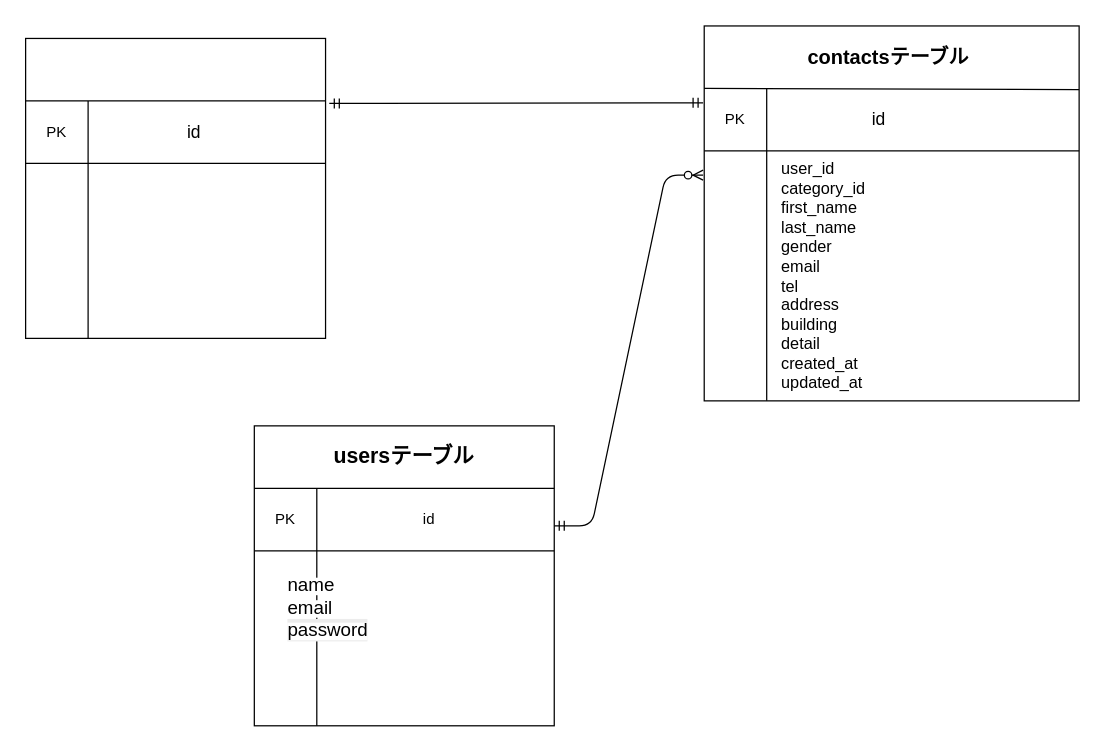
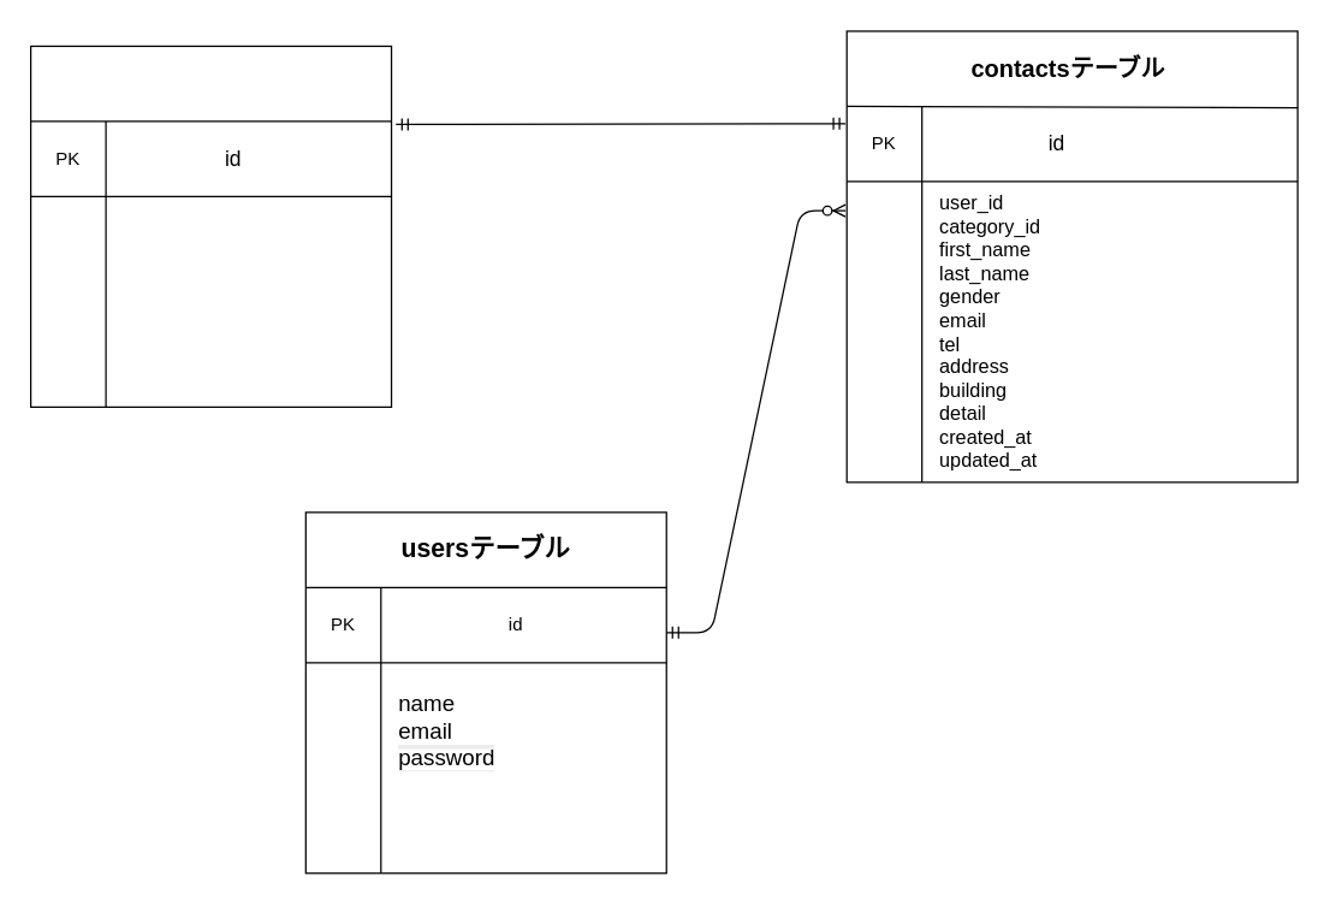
  <mxCell id="0" />
  <mxCell id="1" parent="0" />
  <mxCell id="2" value="" style="group;fontSize=14;" vertex="1" connectable="0" parent="1"><mxGeometry x="20" y="30" width="270" height="240" as="geometry" /></mxCell>
  <mxCell id="3" value="" style="whiteSpace=wrap;html=1;aspect=fixed;" vertex="1" parent="2"><mxGeometry width="240" height="240" as="geometry" /></mxCell>
  <mxCell id="4" value="" style="endArrow=none;html=1;rounded=0;" edge="1" parent="2"><mxGeometry relative="1" as="geometry"><mxPoint y="50" as="sourcePoint" /><mxPoint x="240" y="50" as="targetPoint" /></mxGeometry></mxCell>
  <mxCell id="5" value="" style="endArrow=none;html=1;rounded=0;" edge="1" parent="2"><mxGeometry relative="1" as="geometry"><mxPoint y="100" as="sourcePoint" /><mxPoint x="240" y="100" as="targetPoint" /></mxGeometry></mxCell>
  <mxCell id="6" value="" style="endArrow=none;html=1;rounded=0;" edge="1" parent="2"><mxGeometry relative="1" as="geometry"><mxPoint x="50" y="50" as="sourcePoint" /><mxPoint x="50" y="240" as="targetPoint" /></mxGeometry></mxCell>
  <mxCell id="7" value="PK" style="text;html=1;align=center;verticalAlign=middle;whiteSpace=wrap;rounded=0;" vertex="1" parent="2"><mxGeometry x="10" y="60" width="30" height="30" as="geometry" /></mxCell>
  <mxCell id="8" value="&lt;span style=&quot;color: rgb(0, 0, 0);&quot;&gt;&lt;font style=&quot;font-size: 14px;&quot;&gt;id&lt;/font&gt;&lt;/span&gt;" style="text;html=1;align=center;verticalAlign=middle;whiteSpace=wrap;rounded=0;" vertex="1" parent="2"><mxGeometry x="80" y="60" width="110" height="30" as="geometry" /></mxCell>
  <mxCell id="9" value="" style="group;fontSize=12;" vertex="1" connectable="0" parent="1"><mxGeometry x="203" y="340" width="240" height="240" as="geometry" /></mxCell>
  <mxCell id="10" value="" style="whiteSpace=wrap;html=1;aspect=fixed;" vertex="1" parent="9"><mxGeometry width="240" height="240" as="geometry" /></mxCell>
  <mxCell id="11" value="" style="endArrow=none;html=1;rounded=0;" edge="1" parent="9"><mxGeometry relative="1" as="geometry"><mxPoint y="50" as="sourcePoint" /><mxPoint x="240" y="50" as="targetPoint" /></mxGeometry></mxCell>
  <mxCell id="12" value="" style="endArrow=none;html=1;rounded=0;" edge="1" parent="9"><mxGeometry relative="1" as="geometry"><mxPoint y="100" as="sourcePoint" /><mxPoint x="240" y="100" as="targetPoint" /></mxGeometry></mxCell>
  <mxCell id="13" value="" style="endArrow=none;html=1;rounded=0;" edge="1" parent="9"><mxGeometry relative="1" as="geometry"><mxPoint x="50" y="50" as="sourcePoint" /><mxPoint x="50" y="240" as="targetPoint" /></mxGeometry></mxCell>
  <mxCell id="14" value="&lt;span style=&quot;color: rgb(0, 0, 0);&quot;&gt;usersテーブル&lt;/span&gt;" style="text;html=1;align=center;verticalAlign=middle;whiteSpace=wrap;rounded=0;fontStyle=1;fontSize=17;" vertex="1" parent="9"><mxGeometry x="50" y="10" width="140" height="30" as="geometry" /></mxCell>
  <mxCell id="15" value="PK" style="text;html=1;align=center;verticalAlign=middle;whiteSpace=wrap;rounded=0;" vertex="1" parent="9"><mxGeometry x="10" y="60" width="30" height="30" as="geometry" /></mxCell>
- <mxCell id="16" value="&lt;span style=&quot;color: rgb(0, 0, 0); background-color: light-dark(#ffffff, var(--ge-dark-color, #121212));&quot;&gt;&lt;font style=&quot;font-size: 15px;&quot;&gt;name&lt;/font&gt;&lt;/span&gt;&lt;div style=&quot;color: rgb(0, 0, 0);&quot;&gt;&lt;span style=&quot;background-color: light-dark(#ffffff, var(--ge-dark-color, #121212));&quot;&gt;&lt;font style=&quot;font-size: 15px;&quot;&gt;email&lt;/font&gt;&lt;/span&gt;&lt;/div&gt;&lt;div style=&quot;color: rgb(0, 0, 0); background-color: rgb(236, 236, 236);&quot;&gt;&lt;span style=&quot;background-color: light-dark(#ffffff, var(--ge-dark-color, #121212));&quot;&gt;&lt;font style=&quot;font-size: 15px;&quot;&gt;password&lt;/font&gt;&lt;/span&gt;&lt;/div&gt;" style="text;html=1;align=left;verticalAlign=middle;whiteSpace=wrap;rounded=0;" vertex="1" parent="9"><mxGeometry x="25" y="110" width="120" height="70" as="geometry" /></mxCell>
+ <mxCell id="16" value="&lt;span style=&quot;color: rgb(0, 0, 0); background-color: light-dark(#ffffff, var(--ge-dark-color, #121212));&quot;&gt;&lt;font style=&quot;font-size: 15px;&quot;&gt;name&lt;/font&gt;&lt;/span&gt;&lt;div style=&quot;color: rgb(0, 0, 0);&quot;&gt;&lt;span style=&quot;background-color: light-dark(#ffffff, var(--ge-dark-color, #121212));&quot;&gt;&lt;font style=&quot;font-size: 15px;&quot;&gt;email&lt;/font&gt;&lt;/span&gt;&lt;/div&gt;&lt;div style=&quot;color: rgb(0, 0, 0); background-color: rgb(236, 236, 236);&quot;&gt;&lt;span style=&quot;background-color: light-dark(#ffffff, var(--ge-dark-color, #121212));&quot;&gt;&lt;font style=&quot;font-size: 15px;&quot;&gt;password&lt;/font&gt;&lt;/span&gt;&lt;/div&gt;" style="text;html=1;align=left;verticalAlign=middle;whiteSpace=wrap;rounded=0;" vertex="1" parent="9"><mxGeometry x="60" y="110" width="120" height="70" as="geometry" /></mxCell>
  <mxCell id="17" value="id" style="text;html=1;align=center;verticalAlign=middle;whiteSpace=wrap;rounded=0;" vertex="1" parent="9"><mxGeometry x="110" y="60" width="60" height="30" as="geometry" /></mxCell>
  <mxCell id="18" value="" style="group;fontColor=none;noLabel=1;fontSize=14;" vertex="1" connectable="0" parent="1"><mxGeometry x="563" y="20" width="300" height="300" as="geometry" /></mxCell>
  <mxCell id="19" value="" style="whiteSpace=wrap;html=1;aspect=fixed;" vertex="1" parent="18"><mxGeometry width="300" height="300" as="geometry" /></mxCell>
  <mxCell id="20" value="" style="endArrow=none;html=1;rounded=0;" edge="1" parent="18"><mxGeometry relative="1" as="geometry"><mxPoint y="50" as="sourcePoint" /><mxPoint x="300" y="51" as="targetPoint" /></mxGeometry></mxCell>
  <mxCell id="21" value="" style="endArrow=none;html=1;rounded=0;" edge="1" parent="18"><mxGeometry relative="1" as="geometry"><mxPoint y="100" as="sourcePoint" /><mxPoint x="300" y="100" as="targetPoint" /></mxGeometry></mxCell>
  <mxCell id="22" value="" style="endArrow=none;html=1;rounded=0;" edge="1" parent="18"><mxGeometry relative="1" as="geometry"><mxPoint x="50" y="50" as="sourcePoint" /><mxPoint x="50" y="300" as="targetPoint" /></mxGeometry></mxCell>
  <mxCell id="23" value="&lt;span style=&quot;color: rgb(0, 0, 0);&quot;&gt;&lt;font style=&quot;font-size: 16px;&quot;&gt;contactsテーブル&lt;/font&gt;&lt;/span&gt;" style="text;html=1;align=center;verticalAlign=middle;whiteSpace=wrap;rounded=0;labelBackgroundColor=none;fontStyle=1;fontSize=15;" vertex="1" parent="18"><mxGeometry x="40" y="10" width="215" height="30" as="geometry" /></mxCell>
  <mxCell id="24" value="PK" style="text;html=1;align=center;verticalAlign=middle;whiteSpace=wrap;rounded=0;" vertex="1" parent="18"><mxGeometry x="10" y="60" width="30" height="30" as="geometry" /></mxCell>
  <mxCell id="25" value="&lt;span style=&quot;color: rgb(0, 0, 0);&quot;&gt;&lt;font&gt;id&lt;/font&gt;&lt;/span&gt;" style="text;html=1;align=center;verticalAlign=middle;whiteSpace=wrap;rounded=0;fontSize=14;" vertex="1" parent="18"><mxGeometry x="100" y="60" width="80" height="30" as="geometry" /></mxCell>
  <mxCell id="26" value="&lt;div&gt;&lt;span style=&quot;background-color: light-dark(#ffffff, var(--ge-dark-color, #121212)); color: rgb(0, 0, 0);&quot;&gt;&lt;font style=&quot;&quot;&gt;&lt;span style=&quot;font-size: 13px;&quot;&gt;user_id&lt;/span&gt;&lt;/font&gt;&lt;/span&gt;&lt;/div&gt;&lt;div&gt;&lt;span style=&quot;background-color: light-dark(#ffffff, var(--ge-dark-color, #121212)); color: rgb(0, 0, 0);&quot;&gt;&lt;font style=&quot;&quot;&gt;&lt;span style=&quot;font-size: 13px;&quot;&gt;category_id&lt;/span&gt;&lt;/font&gt;&lt;/span&gt;&lt;/div&gt;&lt;span style=&quot;color: rgb(0, 0, 0); background-color: light-dark(#ffffff, var(--ge-dark-color, #121212));&quot;&gt;&lt;font style=&quot;font-size: 13px;&quot;&gt;first_name&lt;/font&gt;&lt;/span&gt;&lt;div style=&quot;color: rgb(0, 0, 0);&quot;&gt;&lt;span style=&quot;background-color: light-dark(#ffffff, var(--ge-dark-color, #121212));&quot;&gt;&lt;font style=&quot;font-size: 13px;&quot;&gt;last_name&lt;/font&gt;&lt;/span&gt;&lt;/div&gt;&lt;div style=&quot;color: rgb(0, 0, 0);&quot;&gt;&lt;span style=&quot;background-color: light-dark(#ffffff, var(--ge-dark-color, #121212));&quot;&gt;&lt;font style=&quot;font-size: 13px;&quot;&gt;gender&lt;/font&gt;&lt;/span&gt;&lt;/div&gt;&lt;div style=&quot;color: rgb(0, 0, 0);&quot;&gt;&lt;span style=&quot;background-color: light-dark(#ffffff, var(--ge-dark-color, #121212));&quot;&gt;&lt;font style=&quot;font-size: 13px;&quot;&gt;email&lt;/font&gt;&lt;/span&gt;&lt;/div&gt;&lt;div style=&quot;color: rgb(0, 0, 0);&quot;&gt;&lt;span style=&quot;background-color: light-dark(#ffffff, var(--ge-dark-color, #121212));&quot;&gt;&lt;font style=&quot;font-size: 13px;&quot;&gt;tel&lt;/font&gt;&lt;/span&gt;&lt;/div&gt;&lt;div style=&quot;color: rgb(0, 0, 0);&quot;&gt;&lt;span style=&quot;background-color: light-dark(#ffffff, var(--ge-dark-color, #121212));&quot;&gt;&lt;font style=&quot;font-size: 13px;&quot;&gt;address&lt;/font&gt;&lt;/span&gt;&lt;/div&gt;&lt;div style=&quot;color: rgb(0, 0, 0);&quot;&gt;&lt;span style=&quot;background-color: light-dark(#ffffff, var(--ge-dark-color, #121212));&quot;&gt;&lt;font style=&quot;font-size: 13px;&quot;&gt;building&lt;/font&gt;&lt;/span&gt;&lt;/div&gt;&lt;div style=&quot;color: rgb(0, 0, 0);&quot;&gt;&lt;span style=&quot;background-color: light-dark(#ffffff, var(--ge-dark-color, #121212));&quot;&gt;&lt;font style=&quot;font-size: 13px;&quot;&gt;detail&lt;/font&gt;&lt;/span&gt;&lt;/div&gt;&lt;div style=&quot;color: rgb(0, 0, 0);&quot;&gt;&lt;span style=&quot;background-color: light-dark(#ffffff, var(--ge-dark-color, #121212));&quot;&gt;&lt;font style=&quot;font-size: 13px;&quot;&gt;&lt;div style=&quot;color: rgb(0, 0, 0);&quot;&gt;created_at&lt;/div&gt;&lt;div style=&quot;color: rgb(0, 0, 0);&quot;&gt;updated_at&amp;nbsp;&lt;/div&gt;&lt;/font&gt;&lt;/span&gt;&lt;/div&gt;" style="text;html=1;align=left;verticalAlign=middle;whiteSpace=wrap;rounded=0;" vertex="1" parent="18"><mxGeometry x="60" y="100" width="120" height="200" as="geometry" /></mxCell>
  <mxCell id="27" value="" style="edgeStyle=entityRelationEdgeStyle;fontSize=12;html=1;endArrow=ERmandOne;startArrow=ERmandOne;entryX=-0.003;entryY=0.205;entryDx=0;entryDy=0;entryPerimeter=0;" edge="1" parent="1" target="19"><mxGeometry width="100" height="100" relative="1" as="geometry"><mxPoint x="263" y="82" as="sourcePoint" /><mxPoint x="558" y="80" as="targetPoint" /><Array as="points"><mxPoint x="253" y="90" /><mxPoint x="403" y="80" /></Array></mxGeometry></mxCell>
  <mxCell id="28" value="" style="edgeStyle=entityRelationEdgeStyle;fontSize=12;html=1;endArrow=ERzeroToMany;startArrow=ERmandOne;entryX=-0.003;entryY=0.398;entryDx=0;entryDy=0;entryPerimeter=0;" edge="1" parent="1" target="19"><mxGeometry width="100" height="100" relative="1" as="geometry"><mxPoint x="443" as="sourcePoint" y="420" /><mxPoint x="523" y="110" as="targetPoint" /><Array as="points"><mxPoint x="273" y="440" /><mxPoint x="393" y="370" /><mxPoint x="463" y="380" /><mxPoint x="238" y="240" /><mxPoint x="453" y="350" /><mxPoint x="493" y="340" /></Array></mxGeometry></mxCell>
